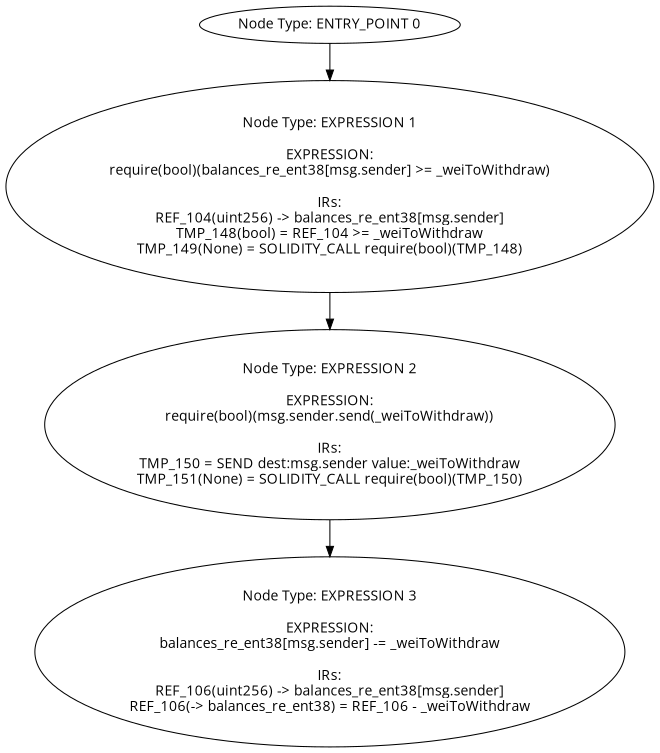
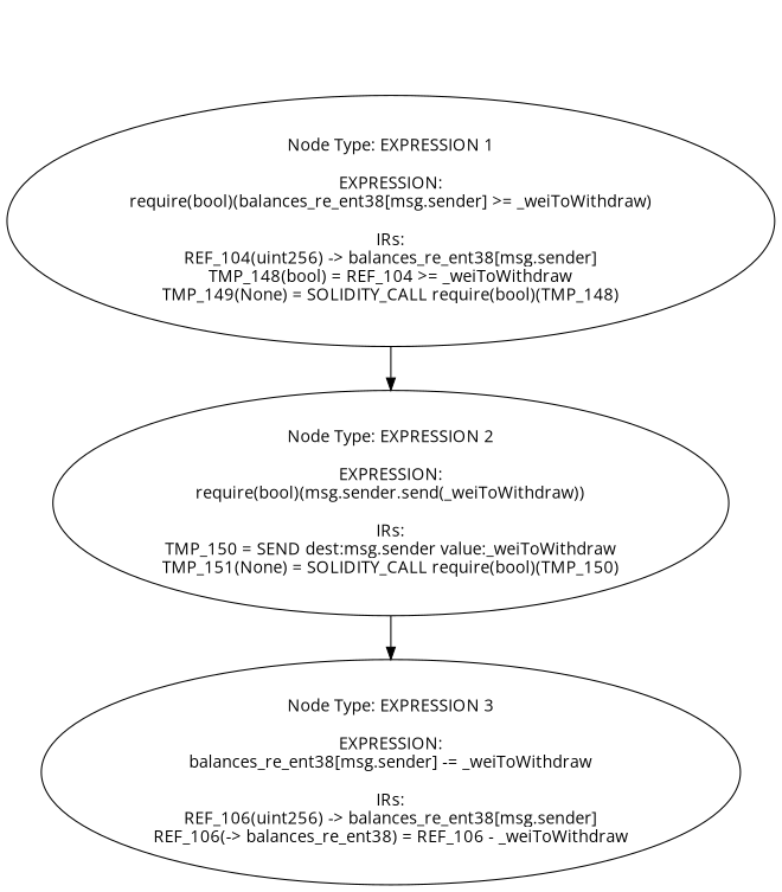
  digraph {
    fontname="Open Sans"
    node [fontname="Open Sans"]
    edge [fontname="Open Sans"]
-   n1 [label="Node Type: ENTRY_POINT 0\n"]
    n2 [label="Node Type: EXPRESSION 1\n\nEXPRESSION:\nrequire(bool)(balances_re_ent38[msg.sender] >= _weiToWithdraw)\n\nIRs:\nREF_104(uint256) -> balances_re_ent38[msg.sender]\nTMP_148(bool) = REF_104 >= _weiToWithdraw\nTMP_149(None) = SOLIDITY_CALL require(bool)(TMP_148)"]
    n3 [label="Node Type: EXPRESSION 2\n\nEXPRESSION:\nrequire(bool)(msg.sender.send(_weiToWithdraw))\n\nIRs:\nTMP_150 = SEND dest:msg.sender value:_weiToWithdraw\nTMP_151(None) = SOLIDITY_CALL require(bool)(TMP_150)"]
    n4 [label="Node Type: EXPRESSION 3\n\nEXPRESSION:\nbalances_re_ent38[msg.sender] -= _weiToWithdraw\n\nIRs:\nREF_106(uint256) -> balances_re_ent38[msg.sender]\nREF_106(-> balances_re_ent38) = REF_106 - _weiToWithdraw"]
-   n1 -> n2
    n2 -> n3
    n3 -> n4
  }
